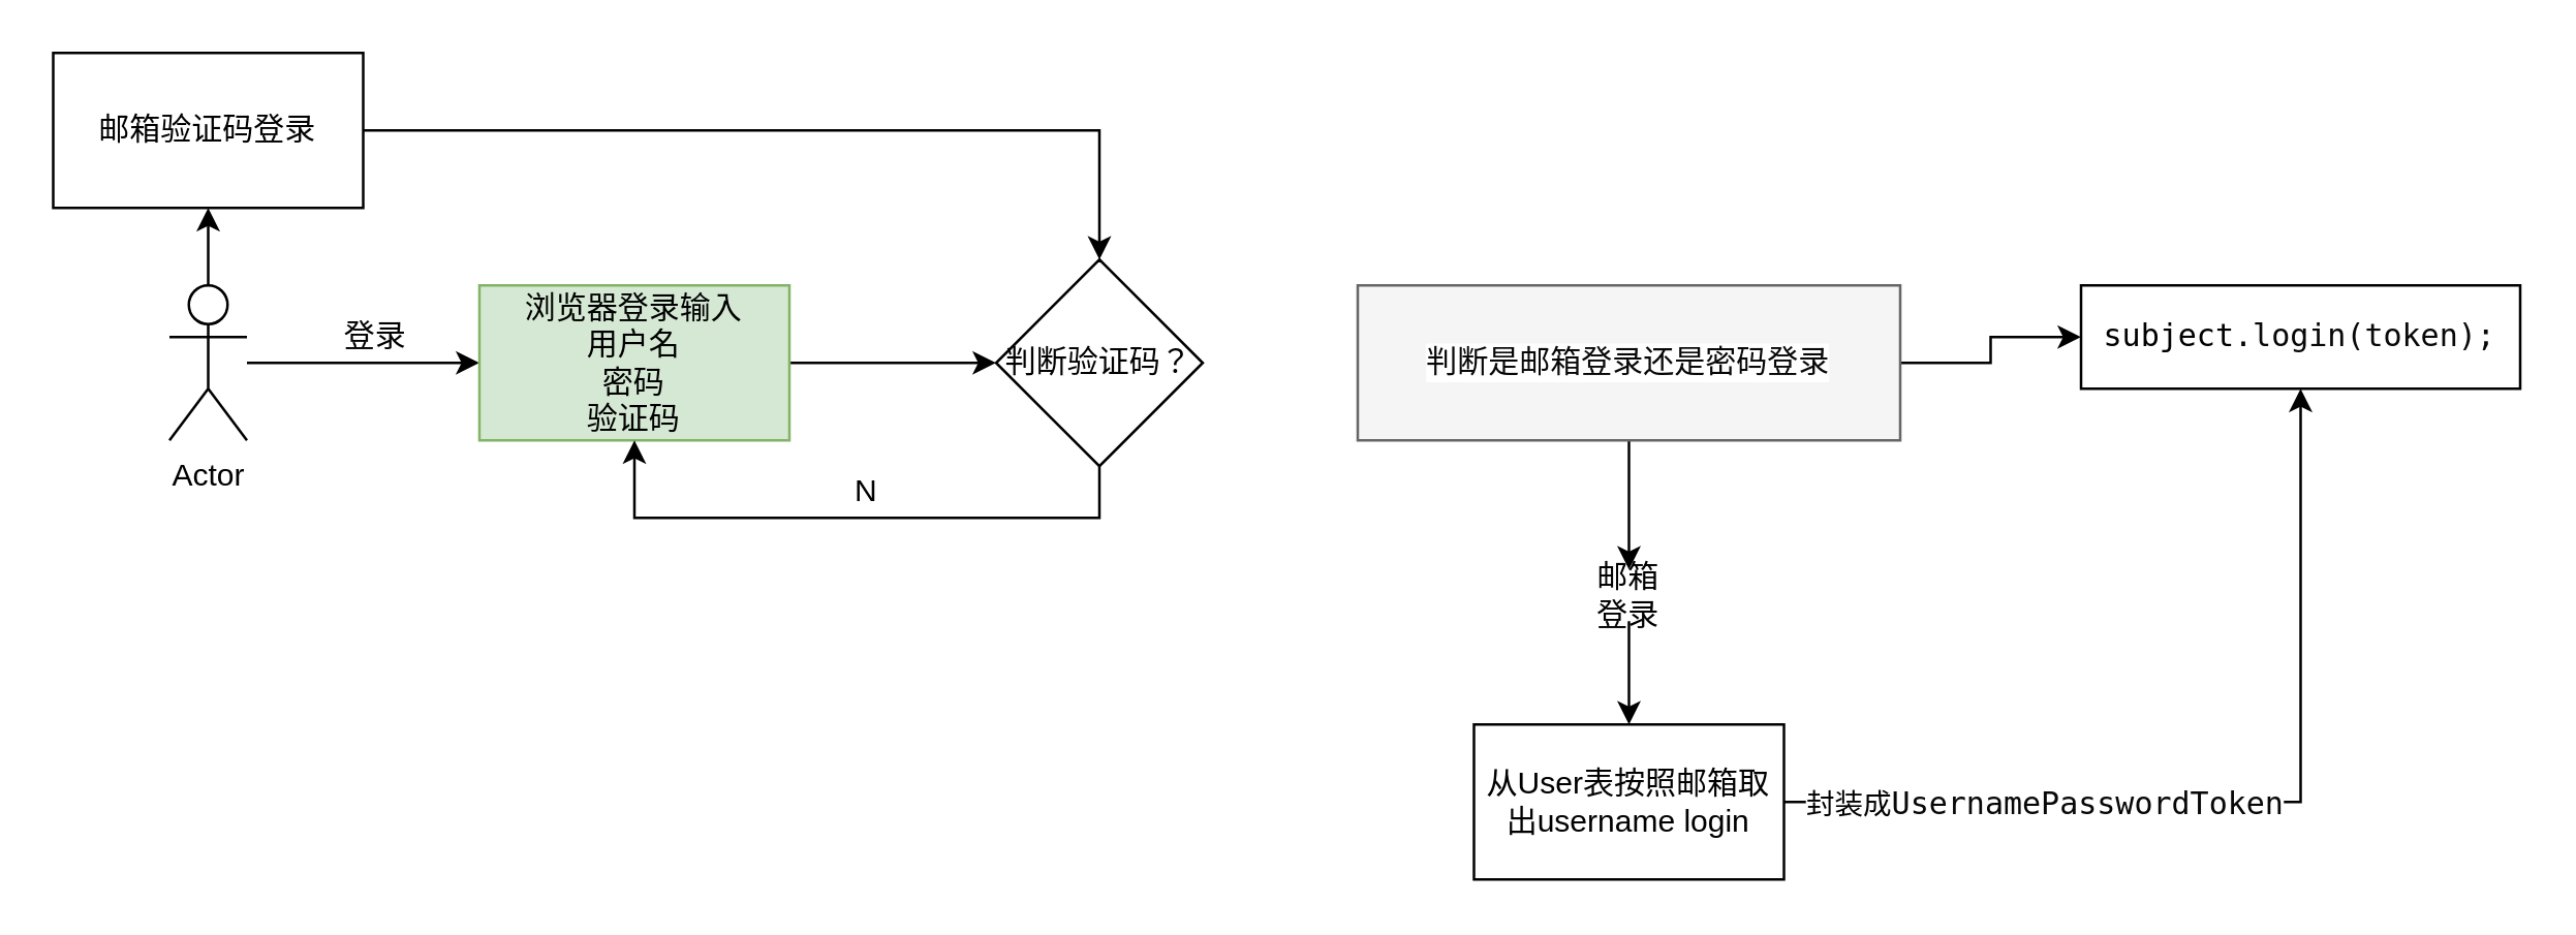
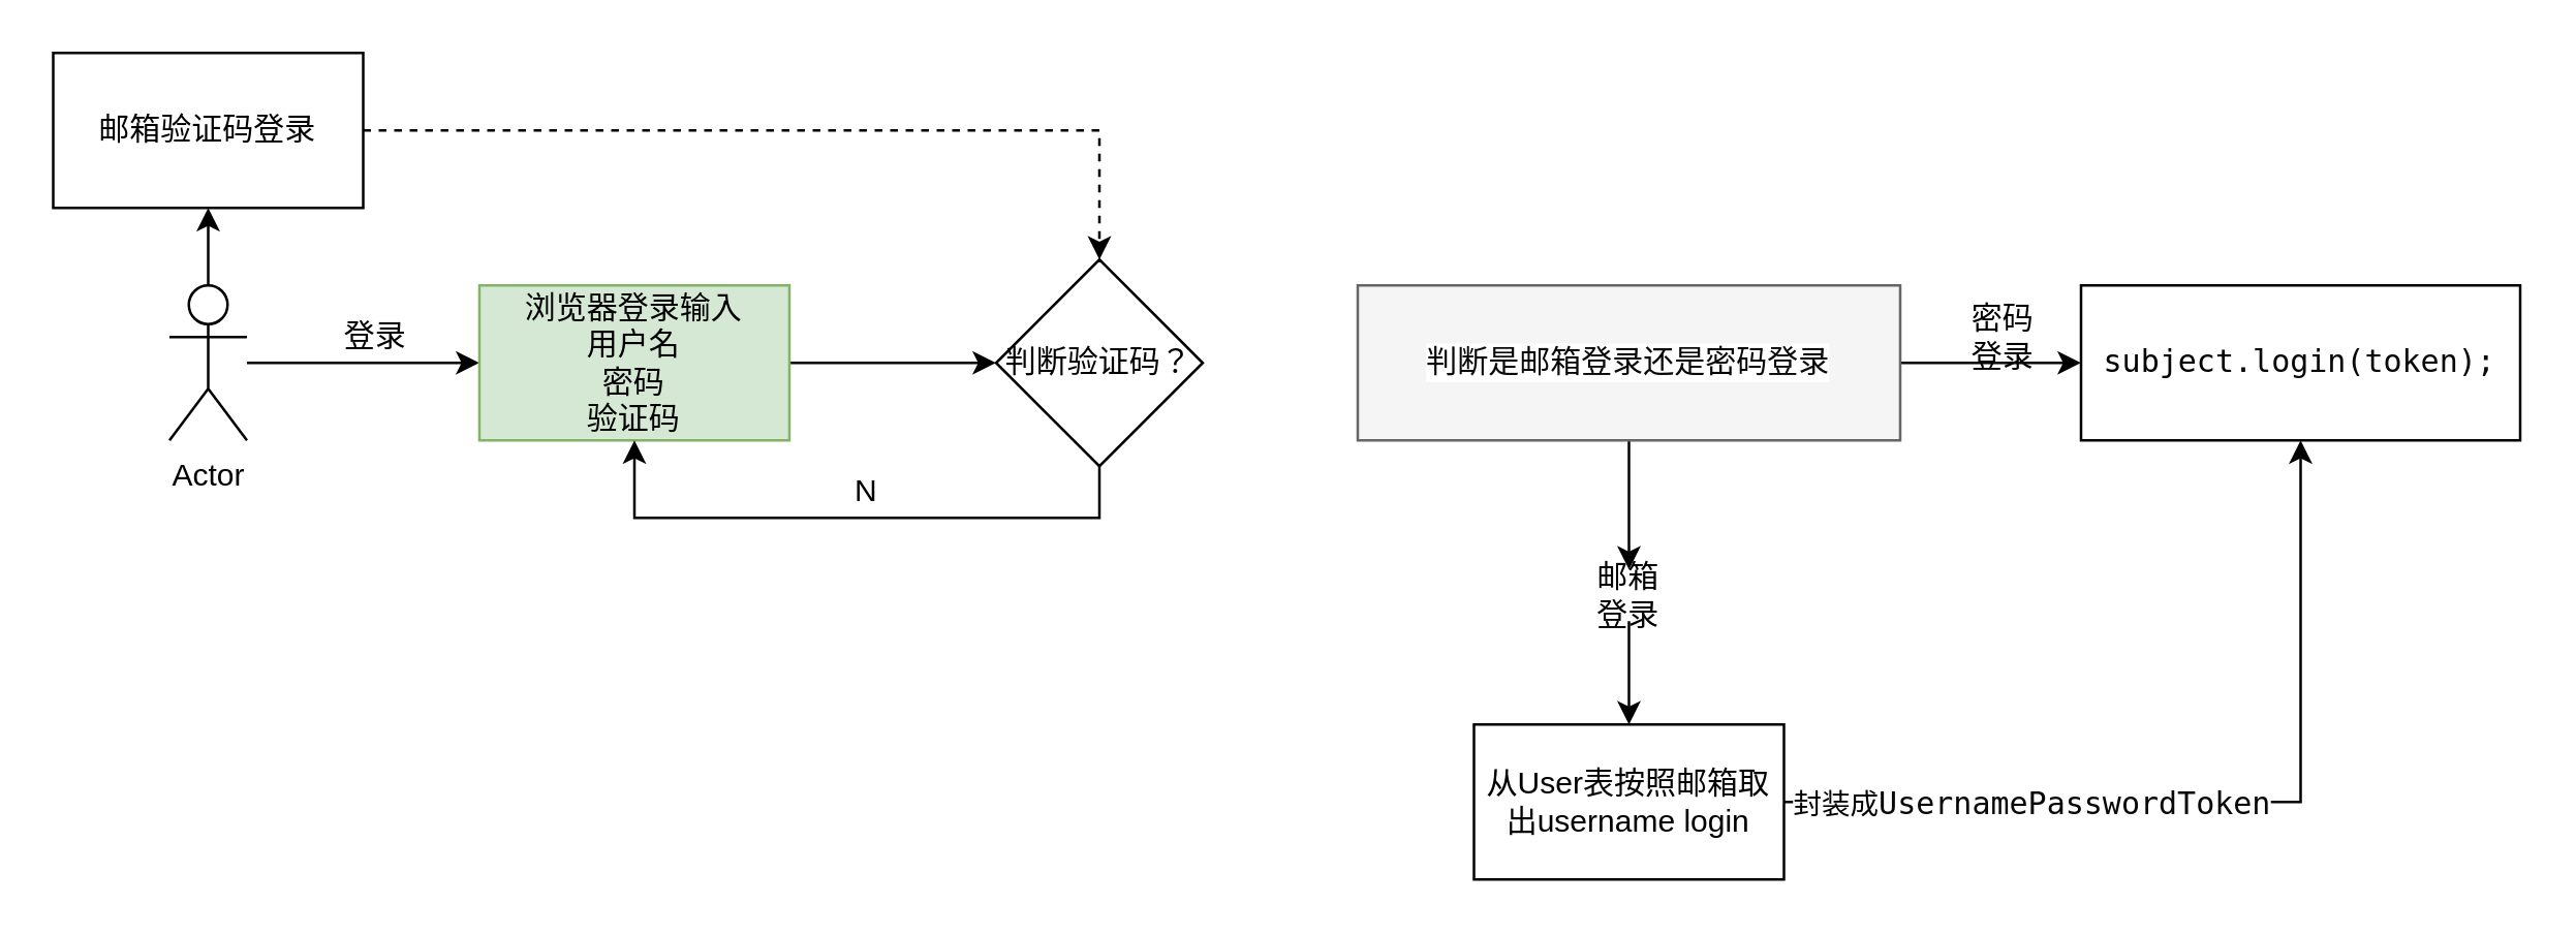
  <mxCell id="0" />
  <mxCell id="1" parent="0" />
  <mxCell id="2" style="edgeStyle=orthogonalEdgeStyle;rounded=0;orthogonalLoop=1;jettySize=auto;html=1;" edge="1" parent="1" source="4"><mxGeometry relative="1" as="geometry"><mxPoint x="185" y="140" as="targetPoint" /></mxGeometry></mxCell>
  <mxCell id="3" style="edgeStyle=orthogonalEdgeStyle;rounded=0;orthogonalLoop=1;jettySize=auto;html=1;" edge="1" parent="1" source="4" target="15"><mxGeometry relative="1" as="geometry"><mxPoint x="80" y="60" as="targetPoint" /></mxGeometry></mxCell>
  <mxCell id="4" value="Actor" style="shape=umlActor;verticalLabelPosition=bottom;verticalAlign=top;html=1;outlineConnect=0;" vertex="1" parent="1"><mxGeometry x="65" y="110" width="30" height="60" as="geometry" /></mxCell>
  <mxCell id="5" value="登录" style="text;html=1;strokeColor=none;fillColor=none;align=center;verticalAlign=middle;whiteSpace=wrap;rounded=0;" vertex="1" parent="1"><mxGeometry x="125" y="120" width="40" height="20" as="geometry" /></mxCell>
  <mxCell id="6" style="edgeStyle=orthogonalEdgeStyle;rounded=0;orthogonalLoop=1;jettySize=auto;html=1;entryX=0;entryY=0.5;entryDx=0;entryDy=0;" edge="1" parent="1" source="7" target="9"><mxGeometry relative="1" as="geometry"><mxPoint x="365" y="140" as="targetPoint" /></mxGeometry></mxCell>
  <mxCell id="7" value="浏览器登录输入&lt;br&gt;用户名&lt;br&gt;密码&lt;br&gt;验证码" style="rounded=0;whiteSpace=wrap;html=1;fillColor=#d5e8d4;strokeColor=#82b366;" vertex="1" parent="1"><mxGeometry x="185" y="110" width="120" height="60" as="geometry" /></mxCell>
  <mxCell id="8" style="edgeStyle=orthogonalEdgeStyle;rounded=0;orthogonalLoop=1;jettySize=auto;html=1;exitX=0.5;exitY=1;exitDx=0;exitDy=0;entryX=0.5;entryY=1;entryDx=0;entryDy=0;" edge="1" parent="1" source="9" target="7"><mxGeometry relative="1" as="geometry" /></mxCell>
  <mxCell id="9" value="判断验证码？" style="rhombus;whiteSpace=wrap;html=1;" vertex="1" parent="1"><mxGeometry x="385" y="100" width="80" height="80" as="geometry" /></mxCell>
  <mxCell id="10" style="edgeStyle=orthogonalEdgeStyle;rounded=0;orthogonalLoop=1;jettySize=auto;html=1;" edge="1" parent="1" source="12" target="16"><mxGeometry relative="1" as="geometry"><mxPoint x="775" y="140" as="targetPoint" /></mxGeometry></mxCell>
  <mxCell id="11" style="edgeStyle=orthogonalEdgeStyle;rounded=0;orthogonalLoop=1;jettySize=auto;html=1;" edge="1" parent="1" source="12" target="19"><mxGeometry relative="1" as="geometry"><mxPoint x="630" y="210" as="targetPoint" /></mxGeometry></mxCell>
  <mxCell id="12" value="&lt;pre style=&quot;background-color: #ffffff ; color: #080808 ; font-family: &amp;#34;jetbrains mono&amp;#34; , monospace ; font-size: 9.0pt&quot;&gt;&lt;p style=&quot;background-color: #ffffff ; color: #080808 ; font-family: &amp;#34;jetbrains mono&amp;#34; , monospace ; font-size: 9.0pt&quot;&gt;判断是邮箱登录还是密码登录&lt;/p&gt;&lt;/pre&gt;" style="rounded=0;whiteSpace=wrap;html=1;fillColor=#f5f5f5;strokeColor=#666666;fontColor=#333333;" vertex="1" parent="1"><mxGeometry x="525" y="110" width="210" height="60" as="geometry" /></mxCell>
  <mxCell id="13" value="N" style="text;html=1;strokeColor=none;fillColor=none;align=center;verticalAlign=middle;whiteSpace=wrap;rounded=0;" vertex="1" parent="1"><mxGeometry x="315" y="180" width="40" height="20" as="geometry" /></mxCell>
- <mxCell id="14" style="edgeStyle=orthogonalEdgeStyle;rounded=0;orthogonalLoop=1;jettySize=auto;html=1;" edge="1" parent="1" source="15" target="9"><mxGeometry relative="1" as="geometry" /></mxCell>
+ <mxCell id="14" style="edgeStyle=orthogonalEdgeStyle;rounded=0;orthogonalLoop=1;jettySize=auto;html=1;dashed=1;" edge="1" parent="1" source="15" target="9"><mxGeometry relative="1" as="geometry" /></mxCell>
  <mxCell id="15" value="邮箱验证码登录" style="rounded=0;whiteSpace=wrap;html=1;" vertex="1" parent="1"><mxGeometry x="20" y="20" width="120" height="60" as="geometry" /></mxCell>
- <mxCell id="16" value="&lt;span style=&quot;font-family: &amp;#34;jetbrains mono&amp;#34; , monospace&quot;&gt;subject&lt;/span&gt;&lt;span style=&quot;color: rgb(8 , 8 , 8) ; font-family: &amp;#34;jetbrains mono&amp;#34; , monospace ; background-color: rgb(255 , 255 , 255)&quot;&gt;.login(token);&lt;/span&gt;" style="rounded=0;whiteSpace=wrap;html=1;" vertex="1" parent="1"><mxGeometry x="805" y="110" width="170" height="40" as="geometry" /></mxCell>
+ <mxCell id="16" value="&lt;span style=&quot;font-family: &amp;#34;jetbrains mono&amp;#34; , monospace&quot;&gt;subject&lt;/span&gt;&lt;span style=&quot;color: rgb(8 , 8 , 8) ; font-family: &amp;#34;jetbrains mono&amp;#34; , monospace ; background-color: rgb(255 , 255 , 255)&quot;&gt;.login(token);&lt;/span&gt;" style="rounded=0;whiteSpace=wrap;html=1;" vertex="1" parent="1"><mxGeometry x="805" y="110" width="170" height="60" as="geometry" /></mxCell>
+ <mxCell id="17" value="密码&lt;br&gt;登录" style="text;html=1;strokeColor=none;fillColor=none;align=center;verticalAlign=middle;whiteSpace=wrap;rounded=0;" vertex="1" parent="1"><mxGeometry x="755" y="120" width="40" height="20" as="geometry" /></mxCell>
  <mxCell id="18" style="edgeStyle=orthogonalEdgeStyle;rounded=0;orthogonalLoop=1;jettySize=auto;html=1;" edge="1" parent="1" source="19"><mxGeometry relative="1" as="geometry"><mxPoint x="630" y="280" as="targetPoint" /></mxGeometry></mxCell>
  <mxCell id="19" value="邮箱&lt;br&gt;登录" style="text;html=1;strokeColor=none;fillColor=none;align=center;verticalAlign=middle;whiteSpace=wrap;rounded=0;" vertex="1" parent="1"><mxGeometry x="610" y="220" width="40" height="20" as="geometry" /></mxCell>
  <mxCell id="20" style="edgeStyle=orthogonalEdgeStyle;rounded=0;orthogonalLoop=1;jettySize=auto;html=1;entryX=0.5;entryY=1;entryDx=0;entryDy=0;" edge="1" parent="1" source="22" target="16"><mxGeometry relative="1" as="geometry" /></mxCell>
  <mxCell id="21" value="封装成&lt;span style=&quot;color: rgb(8 , 8 , 8) ; font-family: &amp;#34;jetbrains mono&amp;#34; , monospace ; font-size: 9pt&quot;&gt;UsernamePasswordToken&lt;/span&gt;" style="edgeLabel;html=1;align=center;verticalAlign=middle;resizable=0;points=[];" vertex="1" connectable="0" parent="20"><mxGeometry x="-0.562" relative="1" as="geometry"><mxPoint x="21" as="offset" /></mxGeometry></mxCell>
  <mxCell id="22" value="从User表按照邮箱取出username login" style="rounded=0;whiteSpace=wrap;html=1;" vertex="1" parent="1"><mxGeometry x="570" y="280" width="120" height="60" as="geometry" /></mxCell>
